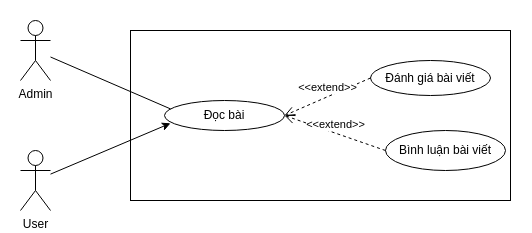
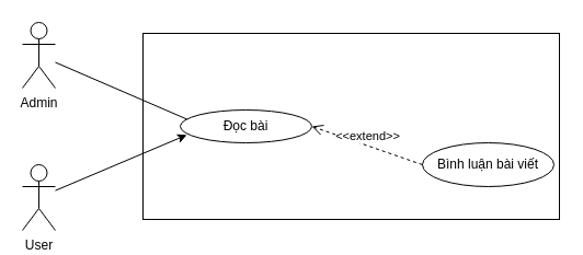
  <mxCell id="0" />
  <mxCell id="1" parent="0" />
  <mxCell id="2" value="" style="rounded=0;whiteSpace=wrap;html=1;" vertex="1" parent="1"><mxGeometry x="130" y="30" width="380" height="170" as="geometry" /></mxCell>
  <mxCell id="3" value="User" style="shape=umlActor;verticalLabelPosition=bottom;verticalAlign=top;html=1;outlineConnect=0;" vertex="1" parent="1"><mxGeometry x="20" y="150" width="30" height="60" as="geometry" /></mxCell>
  <mxCell id="4" value="Admin" style="shape=umlActor;verticalLabelPosition=bottom;verticalAlign=top;html=1;outlineConnect=0;" vertex="1" parent="1"><mxGeometry x="20" y="20" width="30" height="60" as="geometry" /></mxCell>
  <mxCell id="5" value="Đọc bài" style="ellipse;whiteSpace=wrap;html=1;" vertex="1" parent="1"><mxGeometry x="164" y="100" width="120" height="30" as="geometry" /></mxCell>
  <mxCell id="6" value="" style="endArrow=none;html=1;entryX=0.05;entryY=0.28;entryDx=0;entryDy=0;entryPerimeter=0;" edge="1" parent="1" source="4" target="5"><mxGeometry width="50" height="50" relative="1" as="geometry"><mxPoint x="260" y="250" as="sourcePoint" /><mxPoint x="310" y="200" as="targetPoint" /></mxGeometry></mxCell>
  <mxCell id="7" value="" style="endArrow=classic;html=1;entryX=0.05;entryY=0.76;entryDx=0;entryDy=0;entryPerimeter=0;" edge="1" parent="1" source="3" target="5"><mxGeometry width="50" height="50" relative="1" as="geometry"><mxPoint x="260" y="250" as="sourcePoint" /><mxPoint x="310" y="200" as="targetPoint" /></mxGeometry></mxCell>
- <mxCell id="8" value="Đánh giá bài viết" style="ellipse;whiteSpace=wrap;html=1;" vertex="1" parent="1"><mxGeometry x="370" y="60" width="120" height="35" as="geometry" /></mxCell>
  <mxCell id="9" value="Bình luận bài viết" style="ellipse;whiteSpace=wrap;html=1;" vertex="1" parent="1"><mxGeometry x="385" y="130" width="120" height="40" as="geometry" /></mxCell>
  <mxCell id="10" value="&amp;lt;&amp;lt;extend&amp;gt;&amp;gt;" style="html=1;verticalAlign=bottom;endArrow=open;dashed=1;endSize=8;entryX=1;entryY=0.5;entryDx=0;entryDy=0;exitX=0;exitY=0.5;exitDx=0;exitDy=0;" edge="1" parent="1" source="9" target="5"><mxGeometry relative="1" as="geometry"><mxPoint x="296.4" y="141.19" as="sourcePoint" /><mxPoint x="390" y="107.5" as="targetPoint" /></mxGeometry></mxCell>
- <mxCell id="11" value="&amp;lt;&amp;lt;extend&amp;gt;&amp;gt;" style="html=1;verticalAlign=bottom;endArrow=open;dashed=1;endSize=8;entryX=1;entryY=0.5;entryDx=0;entryDy=0;exitX=0;exitY=0.5;exitDx=0;exitDy=0;" edge="1" parent="1" source="8" target="5"><mxGeometry relative="1" as="geometry"><mxPoint x="380" y="160" as="sourcePoint" /><mxPoint x="284.04" y="133.94" as="targetPoint" /></mxGeometry></mxCell>
